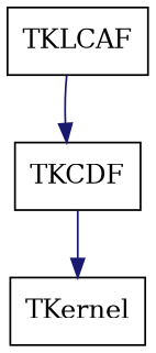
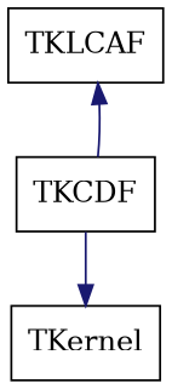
  digraph {
    aspect=1
    node [shape=box]
    edge [color=midnightblue style=solid]
    TKLCAF
    TKCDF
    TKernel
-   TKLCAF -> TKCDF
+   TKCDF -> TKLCAF
    TKCDF -> TKernel
  }
